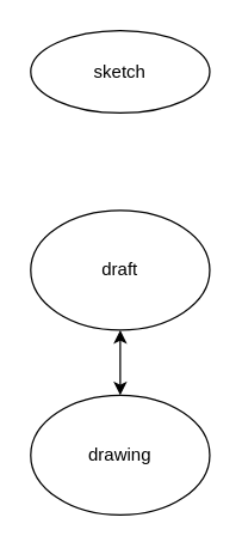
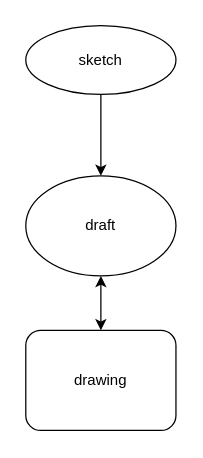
  <mxCell id="0" />
  <mxCell id="1" parent="0" />
- <mxCell id="2" value="drawing" style="ellipse;whiteSpace=wrap;html=1;" vertex="1" parent="1"><mxGeometry x="20" y="263.5" width="120" height="80" as="geometry" /></mxCell>
+ <mxCell id="2" value="drawing" style="whiteSpace=wrap;html=1;rounded=1;" vertex="1" parent="1"><mxGeometry x="20" y="263.5" width="120" height="80" as="geometry" /></mxCell>
  <mxCell id="3" value="sketch" style="ellipse;whiteSpace=wrap;html=1;" vertex="1" parent="1"><mxGeometry x="20" y="20" width="120" height="55" as="geometry" /></mxCell>
  <mxCell id="4" style="edgeStyle=none;html=1;exitX=0.5;exitY=1;exitDx=0;exitDy=0;entryX=0.5;entryY=0;entryDx=0;entryDy=0;startArrow=classic;startFill=1;" edge="1" parent="1" source="5" target="2"><mxGeometry relative="1" as="geometry" /></mxCell>
  <mxCell id="5" value="draft" style="ellipse;whiteSpace=wrap;html=1;" vertex="1" parent="1"><mxGeometry x="20" y="140" width="120" height="80" as="geometry" /></mxCell>
+ <mxCell id="6" value="" style="endArrow=classic;html=1;exitX=0.5;exitY=1;exitDx=0;exitDy=0;" edge="1" parent="1" source="3" target="5"><mxGeometry width="50" height="50" relative="1" as="geometry"><mxPoint x="150" y="140" as="sourcePoint" /><mxPoint x="200" y="90" as="targetPoint" /></mxGeometry></mxCell>
